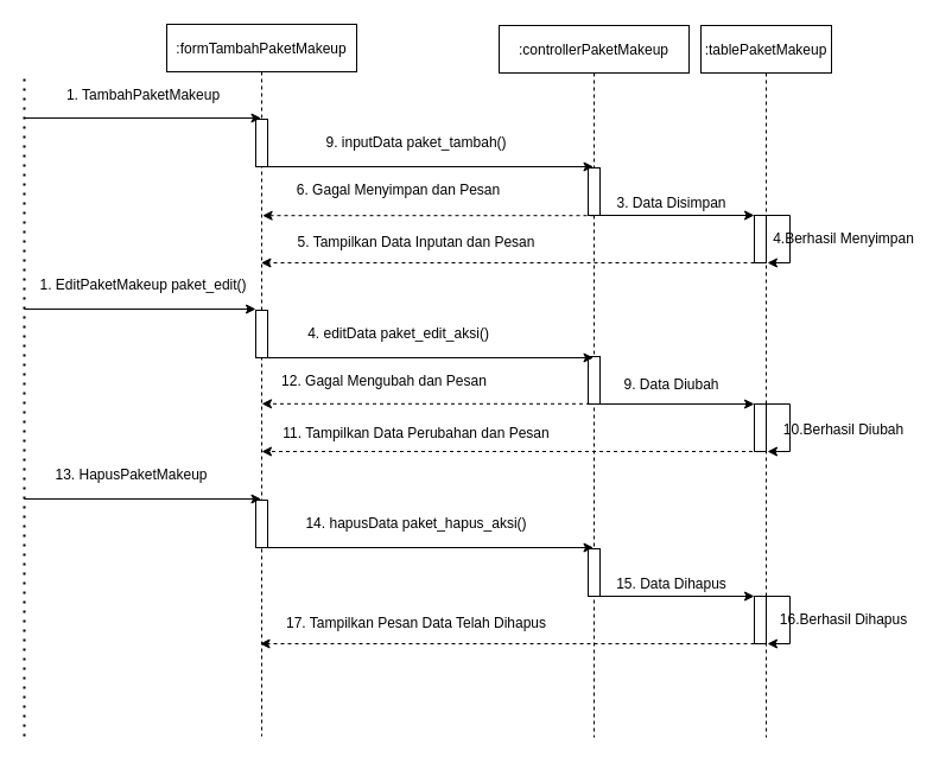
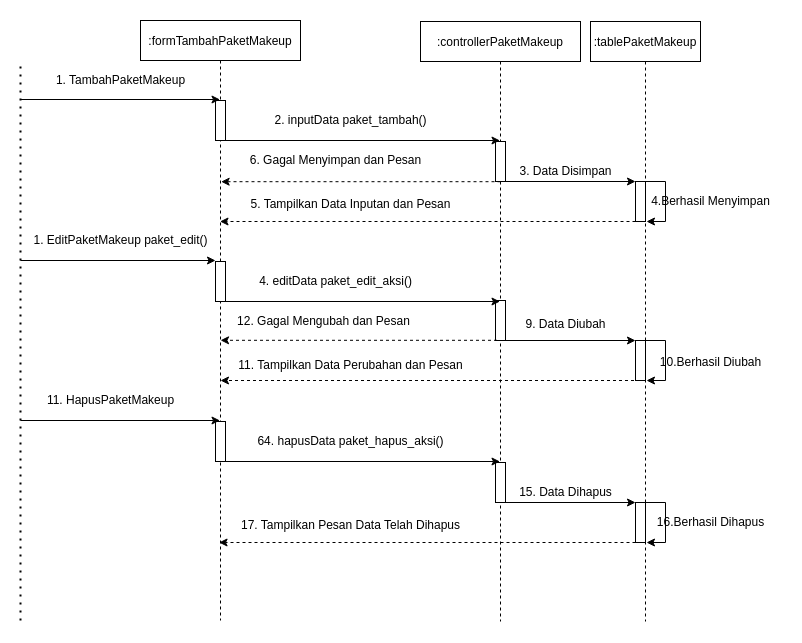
  <mxCell id="0" />
  <mxCell id="1" parent="0" />
  <mxCell id="2" value=":formTambahPaketMakeup" style="shape=umlLifeline;perimeter=lifelinePerimeter;container=1;collapsible=0;recursiveResize=0;rounded=0;shadow=0;strokeWidth=1;" parent="1" vertex="1"><mxGeometry x="140" y="20" width="160" height="600" as="geometry" /></mxCell>
  <mxCell id="3" value="" style="points=[];perimeter=orthogonalPerimeter;rounded=0;shadow=0;strokeWidth=1;" parent="2" vertex="1"><mxGeometry x="75" y="80" width="10" height="40" as="geometry" /></mxCell>
  <mxCell id="4" value="" style="points=[];perimeter=orthogonalPerimeter;rounded=0;shadow=0;strokeWidth=1;" vertex="1" parent="2"><mxGeometry x="75" y="241" width="10" height="40" as="geometry" /></mxCell>
  <mxCell id="5" value="" style="points=[];perimeter=orthogonalPerimeter;rounded=0;shadow=0;strokeWidth=1;" vertex="1" parent="2"><mxGeometry x="75" y="401" width="10" height="40" as="geometry" /></mxCell>
  <mxCell id="6" value="" style="endArrow=classic;html=1;" parent="1" target="2" edge="1"><mxGeometry width="50" height="50" relative="1" as="geometry"><mxPoint x="20" y="99" as="sourcePoint" /><mxPoint x="120" y="50" as="targetPoint" /></mxGeometry></mxCell>
  <mxCell id="7" value="1. TambahPaketMakeup" style="text;html=1;align=center;verticalAlign=middle;resizable=0;points=[];autosize=1;" parent="1" vertex="1"><mxGeometry x="45" y="70" width="150" height="20" as="geometry" /></mxCell>
  <mxCell id="8" value=":controllerPaketMakeup" style="shape=umlLifeline;perimeter=lifelinePerimeter;container=1;collapsible=0;recursiveResize=0;rounded=0;shadow=0;strokeWidth=1;" parent="1" vertex="1"><mxGeometry x="420" y="21" width="160" height="600" as="geometry" /></mxCell>
  <mxCell id="9" value="" style="points=[];perimeter=orthogonalPerimeter;rounded=0;shadow=0;strokeWidth=1;" parent="8" vertex="1"><mxGeometry x="75" y="120" width="10" height="40" as="geometry" /></mxCell>
  <mxCell id="10" value="" style="points=[];perimeter=orthogonalPerimeter;rounded=0;shadow=0;strokeWidth=1;" vertex="1" parent="8"><mxGeometry x="75" y="279" width="10" height="40" as="geometry" /></mxCell>
- <mxCell id="11" value="9. inputData paket_tambah()" style="text;html=1;align=center;verticalAlign=middle;resizable=0;points=[];autosize=1;" parent="1" vertex="1"><mxGeometry x="265" y="110" width="170" height="20" as="geometry" /></mxCell>
+ <mxCell id="11" value="2. inputData paket_tambah()" style="text;html=1;align=center;verticalAlign=middle;resizable=0;points=[];autosize=1;" parent="1" vertex="1"><mxGeometry x="265" y="110" width="170" height="20" as="geometry" /></mxCell>
  <mxCell id="12" value=":tablePaketMakeup" style="shape=umlLifeline;perimeter=lifelinePerimeter;container=1;collapsible=0;recursiveResize=0;rounded=0;shadow=0;strokeWidth=1;" parent="1" vertex="1"><mxGeometry x="590" y="21" width="110" height="600" as="geometry" /></mxCell>
  <mxCell id="13" value="" style="points=[];perimeter=orthogonalPerimeter;rounded=0;shadow=0;strokeWidth=1;" parent="12" vertex="1"><mxGeometry x="45" y="160" width="10" height="40" as="geometry" /></mxCell>
  <mxCell id="14" style="edgeStyle=orthogonalEdgeStyle;rounded=0;orthogonalLoop=1;jettySize=auto;html=1;entryX=1.1;entryY=1;entryDx=0;entryDy=0;entryPerimeter=0;" parent="12" source="13" target="13" edge="1"><mxGeometry relative="1" as="geometry"><Array as="points"><mxPoint x="75" y="160" /><mxPoint x="75" y="200" /></Array></mxGeometry></mxCell>
  <mxCell id="15" value="" style="endArrow=classic;html=1;" parent="1" target="13" edge="1"><mxGeometry width="50" height="50" relative="1" as="geometry"><mxPoint x="500" y="181" as="sourcePoint" /><mxPoint x="540" y="131" as="targetPoint" /></mxGeometry></mxCell>
  <mxCell id="16" value="" style="endArrow=none;dashed=1;html=1;dashPattern=1 3;strokeWidth=2;" parent="1" edge="1"><mxGeometry width="50" height="50" relative="1" as="geometry"><mxPoint x="20" y="620" as="sourcePoint" /><mxPoint x="20" y="60" as="targetPoint" /></mxGeometry></mxCell>
  <mxCell id="17" value="" style="endArrow=classic;html=1;" parent="1" edge="1" target="8"><mxGeometry width="50" height="50" relative="1" as="geometry"><mxPoint x="225" y="140" as="sourcePoint" /><mxPoint x="428" y="140" as="targetPoint" /></mxGeometry></mxCell>
  <mxCell id="18" value="3. Data Disimpan" style="text;html=1;align=center;verticalAlign=middle;resizable=0;points=[];autosize=1;" parent="1" vertex="1"><mxGeometry x="510" y="161" width="110" height="20" as="geometry" /></mxCell>
  <mxCell id="19" value="" style="endArrow=classic;html=1;dashed=1;exitX=0;exitY=0.975;exitDx=0;exitDy=0;exitPerimeter=0;" parent="1" edge="1"><mxGeometry width="50" height="50" relative="1" as="geometry"><mxPoint x="635" y="221" as="sourcePoint" /><mxPoint x="219.5" y="221" as="targetPoint" /></mxGeometry></mxCell>
  <mxCell id="20" value="5. Tampilkan Data Inputan dan Pesan" style="text;html=1;align=center;verticalAlign=middle;resizable=0;points=[];autosize=1;" parent="1" vertex="1"><mxGeometry x="240" y="194" width="220" height="20" as="geometry" /></mxCell>
  <mxCell id="21" value="4.Berhasil Menyimpan" style="text;html=1;align=center;verticalAlign=middle;resizable=0;points=[];autosize=1;" parent="1" vertex="1"><mxGeometry x="640" y="191" width="140" height="20" as="geometry" /></mxCell>
  <mxCell id="22" value="" style="endArrow=classic;html=1;dashed=1;entryX=0.504;entryY=0.267;entryDx=0;entryDy=0;entryPerimeter=0;exitX=0.5;exitY=0.98;exitDx=0;exitDy=0;exitPerimeter=0;" parent="1" edge="1"><mxGeometry width="50" height="50" relative="1" as="geometry"><mxPoint x="500" y="181.2" as="sourcePoint" /><mxPoint x="220.64" y="181.2" as="targetPoint" /></mxGeometry></mxCell>
  <mxCell id="23" value="6. Gagal Menyimpan dan Pesan" style="text;html=1;align=center;verticalAlign=middle;resizable=0;points=[];autosize=1;" parent="1" vertex="1"><mxGeometry x="240" y="150" width="190" height="20" as="geometry" /></mxCell>
  <mxCell id="24" value="" style="endArrow=classic;html=1;entryX=0;entryY=-0.025;entryDx=0;entryDy=0;entryPerimeter=0;" edge="1" parent="1" target="4"><mxGeometry width="50" height="50" relative="1" as="geometry"><mxPoint x="20" y="260" as="sourcePoint" /><mxPoint x="187" y="260" as="targetPoint" /></mxGeometry></mxCell>
  <mxCell id="25" value="4. editData paket_edit_aksi()" style="text;html=1;align=center;verticalAlign=middle;resizable=0;points=[];autosize=1;" vertex="1" parent="1"><mxGeometry x="250" y="271" width="170" height="20" as="geometry" /></mxCell>
  <mxCell id="26" value="" style="points=[];perimeter=orthogonalPerimeter;rounded=0;shadow=0;strokeWidth=1;" vertex="1" parent="1"><mxGeometry x="635" y="340" width="10" height="40" as="geometry" /></mxCell>
  <mxCell id="27" style="edgeStyle=orthogonalEdgeStyle;rounded=0;orthogonalLoop=1;jettySize=auto;html=1;entryX=1.1;entryY=1;entryDx=0;entryDy=0;entryPerimeter=0;" edge="1" parent="1" source="26" target="26"><mxGeometry relative="1" as="geometry"><Array as="points"><mxPoint x="665" y="340" /><mxPoint x="665" y="380" /></Array></mxGeometry></mxCell>
  <mxCell id="28" value="" style="endArrow=classic;html=1;" edge="1" parent="1"><mxGeometry width="50" height="50" relative="1" as="geometry"><mxPoint x="500" y="340" as="sourcePoint" /><mxPoint x="635" y="340" as="targetPoint" /></mxGeometry></mxCell>
  <mxCell id="29" value="9. Data Diubah" style="text;html=1;align=center;verticalAlign=middle;resizable=0;points=[];autosize=1;" vertex="1" parent="1"><mxGeometry x="515" y="314" width="100" height="20" as="geometry" /></mxCell>
  <mxCell id="30" value="" style="endArrow=classic;html=1;dashed=1;entryX=0.5;entryY=0.6;entryDx=0;entryDy=0;entryPerimeter=0;" edge="1" parent="1" target="2"><mxGeometry width="50" height="50" relative="1" as="geometry"><mxPoint x="639.5" y="380" as="sourcePoint" /><mxPoint x="229" y="380" as="targetPoint" /></mxGeometry></mxCell>
  <mxCell id="31" value="11. Tampilkan Data Perubahan dan Pesan" style="text;html=1;align=center;verticalAlign=middle;resizable=0;points=[];autosize=1;" vertex="1" parent="1"><mxGeometry x="225" y="355" width="250" height="20" as="geometry" /></mxCell>
  <mxCell id="32" value="10.Berhasil Diubah" style="text;html=1;align=center;verticalAlign=middle;resizable=0;points=[];autosize=1;" vertex="1" parent="1"><mxGeometry x="650" y="352" width="120" height="20" as="geometry" /></mxCell>
  <mxCell id="33" value="" style="endArrow=classic;html=1;dashed=1;entryX=0.519;entryY=0.533;entryDx=0;entryDy=0;entryPerimeter=0;" edge="1" parent="1"><mxGeometry width="50" height="50" relative="1" as="geometry"><mxPoint x="496.5" y="339.8" as="sourcePoint" /><mxPoint x="220.04" y="339.8" as="targetPoint" /></mxGeometry></mxCell>
  <mxCell id="34" value="12. Gagal Mengubah dan Pesan" style="text;html=1;align=center;verticalAlign=middle;resizable=0;points=[];autosize=1;" vertex="1" parent="1"><mxGeometry x="227.5" y="311" width="190" height="20" as="geometry" /></mxCell>
  <mxCell id="35" value="1. EditPaketMakeup paket_edit()" style="text;html=1;align=center;verticalAlign=middle;resizable=0;points=[];autosize=1;" vertex="1" parent="1"><mxGeometry x="25" y="230" width="190" height="20" as="geometry" /></mxCell>
  <mxCell id="36" value="" style="endArrow=classic;html=1;" edge="1" parent="1" target="2"><mxGeometry width="50" height="50" relative="1" as="geometry"><mxPoint x="20" y="420" as="sourcePoint" /><mxPoint x="187" y="420" as="targetPoint" /></mxGeometry></mxCell>
  <mxCell id="37" value="" style="points=[];perimeter=orthogonalPerimeter;rounded=0;shadow=0;strokeWidth=1;" vertex="1" parent="1"><mxGeometry x="495" y="462" width="10" height="40" as="geometry" /></mxCell>
- <mxCell id="38" value="14. hapusData paket_hapus_aksi()" style="text;html=1;align=center;verticalAlign=middle;resizable=0;points=[];autosize=1;" vertex="1" parent="1"><mxGeometry x="245" y="431" width="210" height="20" as="geometry" /></mxCell>
+ <mxCell id="38" value="64. hapusData paket_hapus_aksi()" style="text;html=1;align=center;verticalAlign=middle;resizable=0;points=[];autosize=1;" vertex="1" parent="1"><mxGeometry x="245" y="431" width="210" height="20" as="geometry" /></mxCell>
  <mxCell id="39" value="" style="points=[];perimeter=orthogonalPerimeter;rounded=0;shadow=0;strokeWidth=1;" vertex="1" parent="1"><mxGeometry x="635" y="502" width="10" height="40" as="geometry" /></mxCell>
  <mxCell id="40" style="edgeStyle=orthogonalEdgeStyle;rounded=0;orthogonalLoop=1;jettySize=auto;html=1;entryX=1.1;entryY=1;entryDx=0;entryDy=0;entryPerimeter=0;" edge="1" parent="1" source="39" target="39"><mxGeometry relative="1" as="geometry"><Array as="points"><mxPoint x="665" y="502" /><mxPoint x="665" y="542" /></Array></mxGeometry></mxCell>
  <mxCell id="41" value="" style="endArrow=classic;html=1;" edge="1" parent="1" target="39"><mxGeometry width="50" height="50" relative="1" as="geometry"><mxPoint x="500" y="502" as="sourcePoint" /><mxPoint x="540" y="452" as="targetPoint" /></mxGeometry></mxCell>
  <mxCell id="42" value="" style="endArrow=classic;html=1;" edge="1" parent="1" target="8"><mxGeometry width="50" height="50" relative="1" as="geometry"><mxPoint x="221" y="461" as="sourcePoint" /><mxPoint x="424" y="461" as="targetPoint" /></mxGeometry></mxCell>
  <mxCell id="43" value="15. Data Dihapus" style="text;html=1;align=center;verticalAlign=middle;resizable=0;points=[];autosize=1;" vertex="1" parent="1"><mxGeometry x="510" y="482" width="110" height="20" as="geometry" /></mxCell>
  <mxCell id="44" value="17. Tampilkan Pesan Data Telah Dihapus" style="text;html=1;align=center;verticalAlign=middle;resizable=0;points=[];autosize=1;" vertex="1" parent="1"><mxGeometry x="230" y="515" width="240" height="20" as="geometry" /></mxCell>
  <mxCell id="45" value="16.Berhasil Dihapus" style="text;html=1;align=center;verticalAlign=middle;resizable=0;points=[];autosize=1;" vertex="1" parent="1"><mxGeometry x="645" y="512" width="130" height="20" as="geometry" /></mxCell>
- <mxCell id="46" value="13. HapusPaketMakeup" style="text;html=1;align=center;verticalAlign=middle;resizable=0;points=[];autosize=1;" vertex="1" parent="1"><mxGeometry x="35" y="390" width="150" height="20" as="geometry" /></mxCell>
+ <mxCell id="46" value="11. HapusPaketMakeup" style="text;html=1;align=center;verticalAlign=middle;resizable=0;points=[];autosize=1;" vertex="1" parent="1"><mxGeometry x="35" y="390" width="150" height="20" as="geometry" /></mxCell>
  <mxCell id="47" value="" style="endArrow=classic;html=1;dashed=1;entryX=0.519;entryY=0.533;entryDx=0;entryDy=0;entryPerimeter=0;" edge="1" parent="1" source="39"><mxGeometry width="50" height="50" relative="1" as="geometry"><mxPoint x="495" y="542" as="sourcePoint" /><mxPoint x="218.54" y="542" as="targetPoint" /></mxGeometry></mxCell>
  <mxCell id="48" value="" style="endArrow=classic;html=1;" edge="1" parent="1"><mxGeometry width="50" height="50" relative="1" as="geometry"><mxPoint x="225" y="301" as="sourcePoint" /><mxPoint x="499.5" y="301" as="targetPoint" /></mxGeometry></mxCell>
